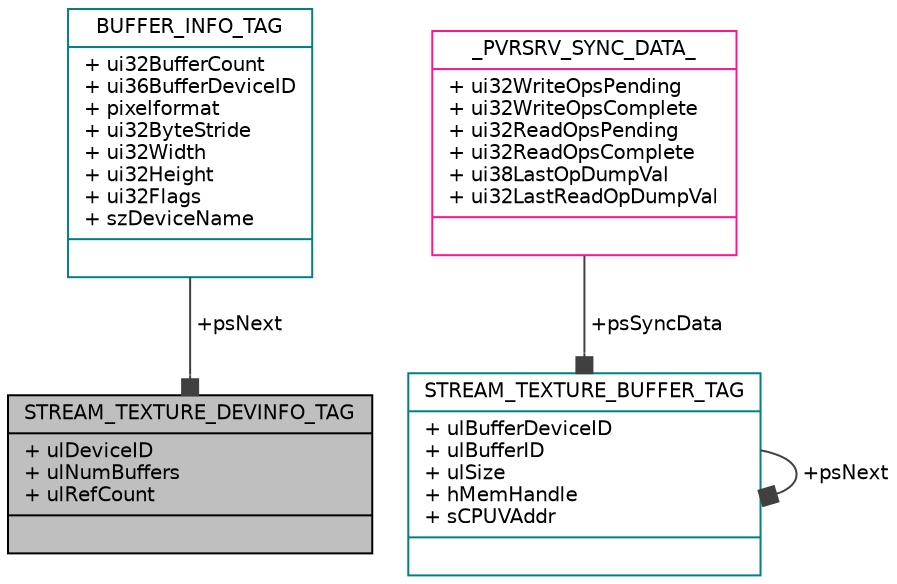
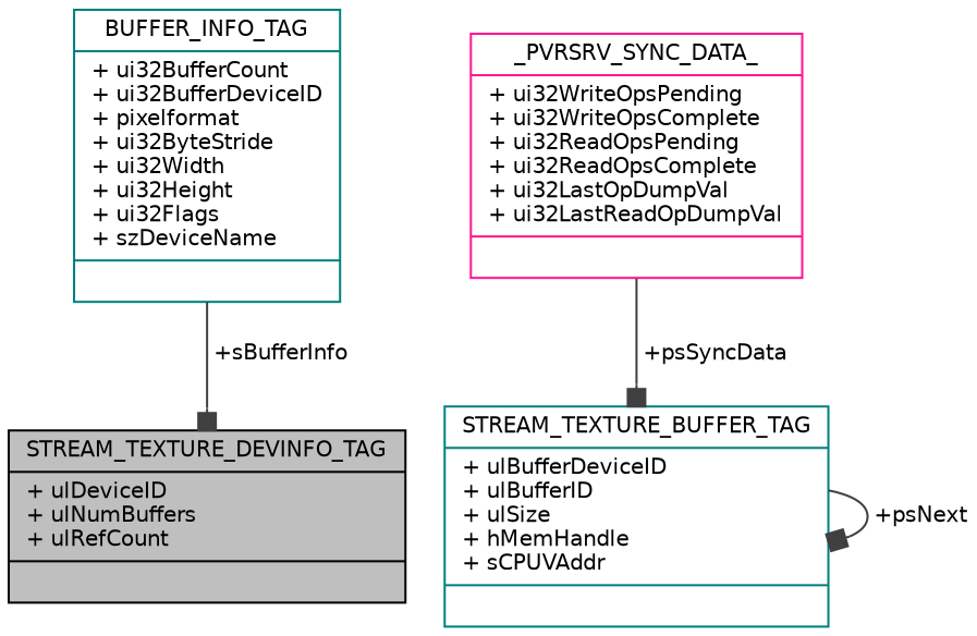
  digraph {
    node [color=teal fontname=Helvetica fontsize=10 shape=record]
    edge [arrowhead=box color=grey25 fontname=Helvetica fontsize=10 labelfontname=Helvetica labelfontsize=10 style=solid]
    n1 [color=black fillcolor=grey75 fontcolor=black height=0.2 label="{STREAM_TEXTURE_DEVINFO_TAG\n|+ ulDeviceID\l+ ulNumBuffers\l+ ulRefCount\l|}" style=filled width=0.4]
-   n2 [height=0.2 label="{BUFFER_INFO_TAG\n|+ ui32BufferCount\l+ ui36BufferDeviceID\l+ pixelformat\l+ ui32ByteStride\l+ ui32Width\l+ ui32Height\l+ ui32Flags\l+ szDeviceName\l|}" width=0.4]
+   n2 [height=0.2 label="{BUFFER_INFO_TAG\n|+ ui32BufferCount\l+ ui32BufferDeviceID\l+ pixelformat\l+ ui32ByteStride\l+ ui32Width\l+ ui32Height\l+ ui32Flags\l+ szDeviceName\l|}" width=0.4]
    n3 [height=0.2 label="{STREAM_TEXTURE_BUFFER_TAG\n|+ ulBufferDeviceID\l+ ulBufferID\l+ ulSize\l+ hMemHandle\l+ sCPUVAddr\l|}" width=0.4]
-   n4 [color=deeppink height=0.2 label="{_PVRSRV_SYNC_DATA_\n|+ ui32WriteOpsPending\l+ ui32WriteOpsComplete\l+ ui32ReadOpsPending\l+ ui32ReadOpsComplete\l+ ui38LastOpDumpVal\l+ ui32LastReadOpDumpVal\l|}" width=0.4]
-   n2 -> n1 [label=" +psNext"]
+   n4 [color=deeppink height=0.2 label="{_PVRSRV_SYNC_DATA_\n|+ ui32WriteOpsPending\l+ ui32WriteOpsComplete\l+ ui32ReadOpsPending\l+ ui32ReadOpsComplete\l+ ui32LastOpDumpVal\l+ ui32LastReadOpDumpVal\l|}" width=0.4]
+   n2 -> n1 [label=" +sBufferInfo"]
    n3 -> n3 [label=" +psNext"]
    n4 -> n3 [label=" +psSyncData"]
  }
